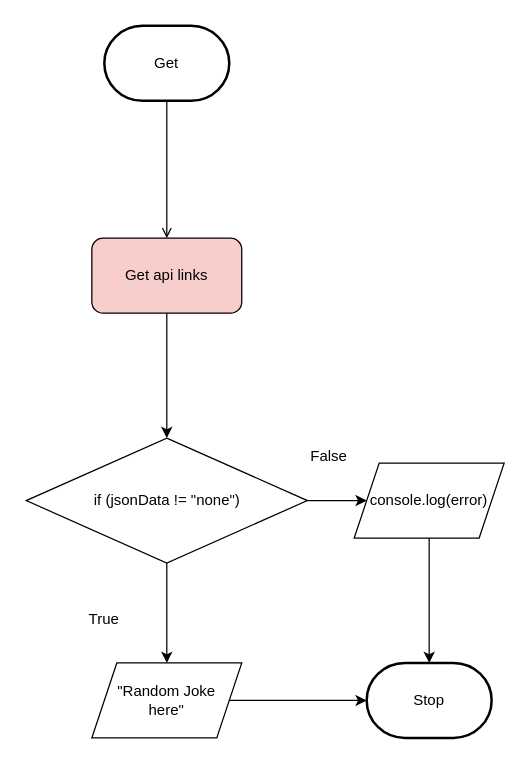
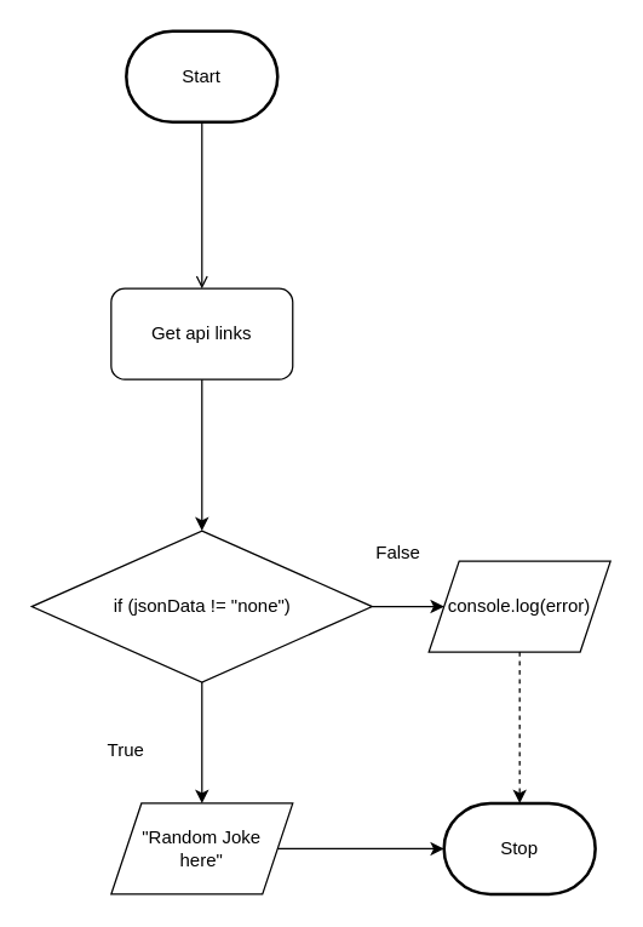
  <mxCell id="0" />
  <mxCell id="1" parent="0" />
  <mxCell id="2" style="edgeStyle=none;html=1;entryX=0.5;entryY=0;entryDx=0;entryDy=0;endArrow=open;" parent="1" source="3" target="5" edge="1"><mxGeometry relative="1" as="geometry"><mxPoint x="133" y="150" as="targetPoint" /></mxGeometry></mxCell>
- <mxCell id="3" value="Get" style="strokeWidth=2;html=1;shape=mxgraph.flowchart.terminator;whiteSpace=wrap;" parent="1" vertex="1"><mxGeometry x="83" y="20" width="100" height="60" as="geometry" /></mxCell>
+ <mxCell id="3" value="Start" style="strokeWidth=2;html=1;shape=mxgraph.flowchart.terminator;whiteSpace=wrap;" parent="1" vertex="1"><mxGeometry x="83" y="20" width="100" height="60" as="geometry" /></mxCell>
  <mxCell id="4" value="Stop" style="strokeWidth=2;html=1;shape=mxgraph.flowchart.terminator;whiteSpace=wrap;" parent="1" vertex="1"><mxGeometry x="293" y="530" width="100" height="60" as="geometry" /></mxCell>
- <mxCell id="5" value="Get api links" style="rounded=1;whiteSpace=wrap;html=1;fillColor=#f8cecc;" parent="1" vertex="1"><mxGeometry x="73" y="190" width="120" height="60" as="geometry" /></mxCell>
+ <mxCell id="5" value="Get api links" style="rounded=1;whiteSpace=wrap;html=1;" parent="1" vertex="1"><mxGeometry x="73" y="190" width="120" height="60" as="geometry" /></mxCell>
  <mxCell id="6" style="edgeStyle=none;html=1;entryX=0.5;entryY=0;entryDx=0;entryDy=0;exitX=0.5;exitY=1;exitDx=0;exitDy=0;" parent="1" source="5" target="9" edge="1"><mxGeometry relative="1" as="geometry"><mxPoint x="133" y="280" as="sourcePoint" /></mxGeometry></mxCell>
  <mxCell id="7" style="edgeStyle=none;html=1;" parent="1" source="9" target="11" edge="1"><mxGeometry relative="1" as="geometry" /></mxCell>
  <mxCell id="8" style="edgeStyle=none;html=1;" parent="1" source="9" target="13" edge="1"><mxGeometry relative="1" as="geometry" /></mxCell>
  <mxCell id="9" value="if (jsonData != &quot;none&quot;)" style="rhombus;whiteSpace=wrap;html=1;" parent="1" vertex="1"><mxGeometry x="20.5" y="350" width="225" height="100" as="geometry" /></mxCell>
  <mxCell id="10" style="edgeStyle=none;html=1;entryX=0;entryY=0.5;entryDx=0;entryDy=0;entryPerimeter=0;" parent="1" source="11" target="4" edge="1"><mxGeometry relative="1" as="geometry" /></mxCell>
  <mxCell id="11" value="&quot;Random Joke &lt;br&gt;here&quot;" style="shape=parallelogram;perimeter=parallelogramPerimeter;whiteSpace=wrap;html=1;fixedSize=1;" parent="1" vertex="1"><mxGeometry x="73" y="530" width="120" height="60" as="geometry" /></mxCell>
- <mxCell id="12" style="edgeStyle=none;html=1;entryX=0.5;entryY=0;entryDx=0;entryDy=0;entryPerimeter=0;" parent="1" source="13" target="4" edge="1"><mxGeometry relative="1" as="geometry" /></mxCell>
+ <mxCell id="12" style="edgeStyle=none;html=1;entryX=0.5;entryY=0;entryDx=0;entryDy=0;entryPerimeter=0;dashed=1;" parent="1" source="13" target="4" edge="1"><mxGeometry relative="1" as="geometry" /></mxCell>
  <mxCell id="13" value="console.log(error)" style="shape=parallelogram;perimeter=parallelogramPerimeter;whiteSpace=wrap;html=1;fixedSize=1;" parent="1" vertex="1"><mxGeometry x="283" y="370" width="120" height="60" as="geometry" /></mxCell>
  <mxCell id="14" value="True" style="text;html=1;strokeColor=none;fillColor=none;align=center;verticalAlign=middle;whiteSpace=wrap;rounded=0;" vertex="1" parent="1"><mxGeometry x="53" y="480" width="60" height="30" as="geometry" /></mxCell>
  <mxCell id="15" value="False" style="text;html=1;strokeColor=none;fillColor=none;align=center;verticalAlign=middle;whiteSpace=wrap;rounded=0;" vertex="1" parent="1"><mxGeometry x="233" y="350" width="60" height="30" as="geometry" /></mxCell>
